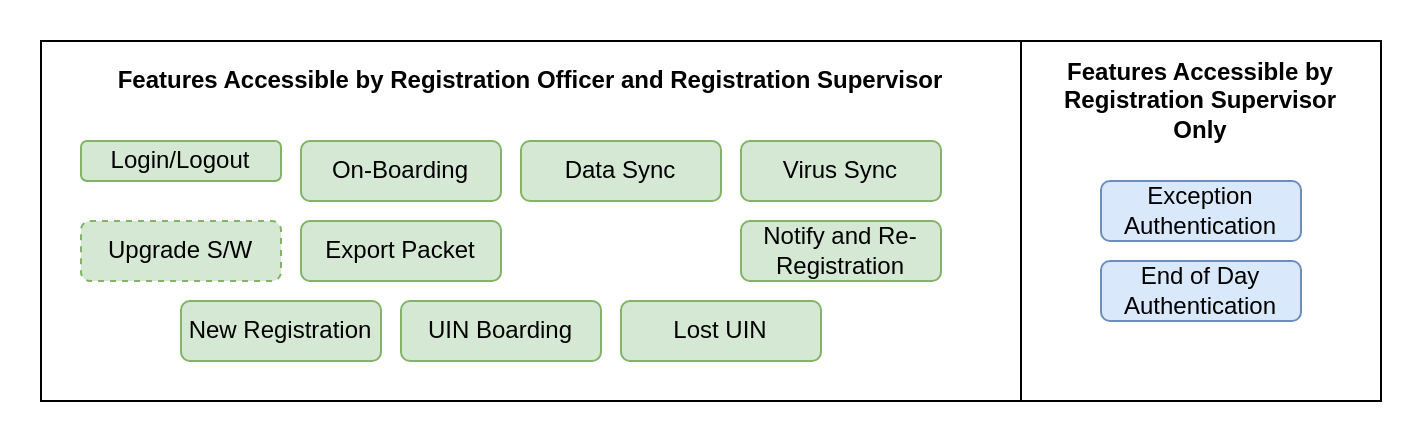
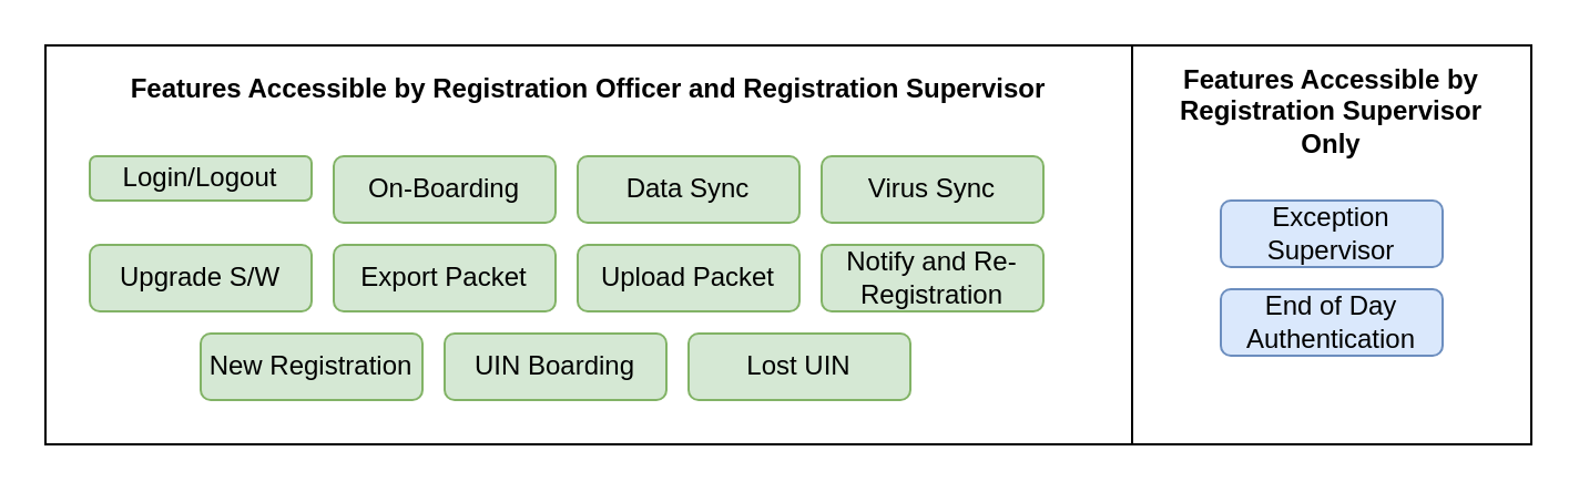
  <mxCell id="0" />
  <mxCell id="1" parent="0" />
  <mxCell id="2" value="" style="rounded=0;whiteSpace=wrap;html=1;fillColor=none;" vertex="1" parent="1"><mxGeometry x="20" y="20" width="490" height="180" as="geometry" /></mxCell>
  <mxCell id="3" value="" style="rounded=0;whiteSpace=wrap;html=1;fillColor=none;" vertex="1" parent="1"><mxGeometry x="510" y="20" width="180" height="180" as="geometry" /></mxCell>
  <mxCell id="4" value="Features Accessible by Registration Officer and Registration Supervisor" style="text;html=1;strokeColor=none;fillColor=none;align=center;verticalAlign=middle;whiteSpace=wrap;rounded=0;fontStyle=1" vertex="1" parent="1"><mxGeometry x="40" y="30" width="450" height="20" as="geometry" /></mxCell>
  <mxCell id="5" value="Features Accessible by &lt;br&gt;Registration Supervisor Only" style="text;html=1;strokeColor=none;fillColor=none;align=center;verticalAlign=middle;whiteSpace=wrap;rounded=0;fontStyle=1" vertex="1" parent="1"><mxGeometry x="520" y="40" width="160" height="20" as="geometry" /></mxCell>
  <mxCell id="6" value="Login/Logout" style="rounded=1;whiteSpace=wrap;html=1;fillColor=#d5e8d4;strokeColor=#82b366;" vertex="1" parent="1"><mxGeometry x="40" y="70" width="100" height="20" as="geometry" /></mxCell>
  <mxCell id="7" value="On-Boarding" style="rounded=1;whiteSpace=wrap;html=1;fillColor=#d5e8d4;strokeColor=#82b366;" vertex="1" parent="1"><mxGeometry x="150" y="70" width="100" height="30" as="geometry" /></mxCell>
  <mxCell id="8" value="Data Sync" style="rounded=1;whiteSpace=wrap;html=1;fillColor=#d5e8d4;strokeColor=#82b366;" vertex="1" parent="1"><mxGeometry x="260" y="70" width="100" height="30" as="geometry" /></mxCell>
  <mxCell id="9" value="Virus Sync" style="rounded=1;whiteSpace=wrap;html=1;fillColor=#d5e8d4;strokeColor=#82b366;" vertex="1" parent="1"><mxGeometry x="370" y="70" width="100" height="30" as="geometry" /></mxCell>
- <mxCell id="10" value="Upgrade S/W" style="rounded=1;whiteSpace=wrap;html=1;fillColor=#d5e8d4;strokeColor=#82b366;dashed=1;" vertex="1" parent="1"><mxGeometry x="40" y="110" width="100" height="30" as="geometry" /></mxCell>
+ <mxCell id="10" value="Upgrade S/W" style="rounded=1;whiteSpace=wrap;html=1;fillColor=#d5e8d4;strokeColor=#82b366;" vertex="1" parent="1"><mxGeometry x="40" y="110" width="100" height="30" as="geometry" /></mxCell>
  <mxCell id="11" value="Export Packet" style="rounded=1;whiteSpace=wrap;html=1;fillColor=#d5e8d4;strokeColor=#82b366;" vertex="1" parent="1"><mxGeometry x="150" y="110" width="100" height="30" as="geometry" /></mxCell>
+ <mxCell id="12" value="Upload Packet" style="rounded=1;whiteSpace=wrap;html=1;fillColor=#d5e8d4;strokeColor=#82b366;" vertex="1" parent="1"><mxGeometry x="260" y="110" width="100" height="30" as="geometry" /></mxCell>
  <mxCell id="13" value="New Registration" style="rounded=1;whiteSpace=wrap;html=1;fillColor=#d5e8d4;strokeColor=#82b366;" vertex="1" parent="1"><mxGeometry x="90" y="150" width="100" height="30" as="geometry" /></mxCell>
  <mxCell id="14" value="UIN Boarding" style="rounded=1;whiteSpace=wrap;html=1;fillColor=#d5e8d4;strokeColor=#82b366;" vertex="1" parent="1"><mxGeometry x="200" y="150" width="100" height="30" as="geometry" /></mxCell>
  <mxCell id="15" value="Lost UIN" style="rounded=1;whiteSpace=wrap;html=1;fillColor=#d5e8d4;strokeColor=#82b366;" vertex="1" parent="1"><mxGeometry x="310" y="150" width="100" height="30" as="geometry" /></mxCell>
- <mxCell id="16" value="Exception Authentication" style="rounded=1;whiteSpace=wrap;html=1;fillColor=#dae8fc;strokeColor=#6c8ebf;" vertex="1" parent="1"><mxGeometry x="550" y="90" width="100" height="30" as="geometry" /></mxCell>
+ <mxCell id="16" value="Exception Supervisor" style="rounded=1;whiteSpace=wrap;html=1;fillColor=#dae8fc;strokeColor=#6c8ebf;" vertex="1" parent="1"><mxGeometry x="550" y="90" width="100" height="30" as="geometry" /></mxCell>
  <mxCell id="17" value="End of Day Authentication" style="rounded=1;whiteSpace=wrap;html=1;fillColor=#dae8fc;strokeColor=#6c8ebf;" vertex="1" parent="1"><mxGeometry x="550" y="130" width="100" height="30" as="geometry" /></mxCell>
  <mxCell id="18" value="Notify and Re-Registration" style="rounded=1;whiteSpace=wrap;html=1;fillColor=#d5e8d4;strokeColor=#82b366;" vertex="1" parent="1"><mxGeometry x="370" y="110" width="100" height="30" as="geometry" /></mxCell>
